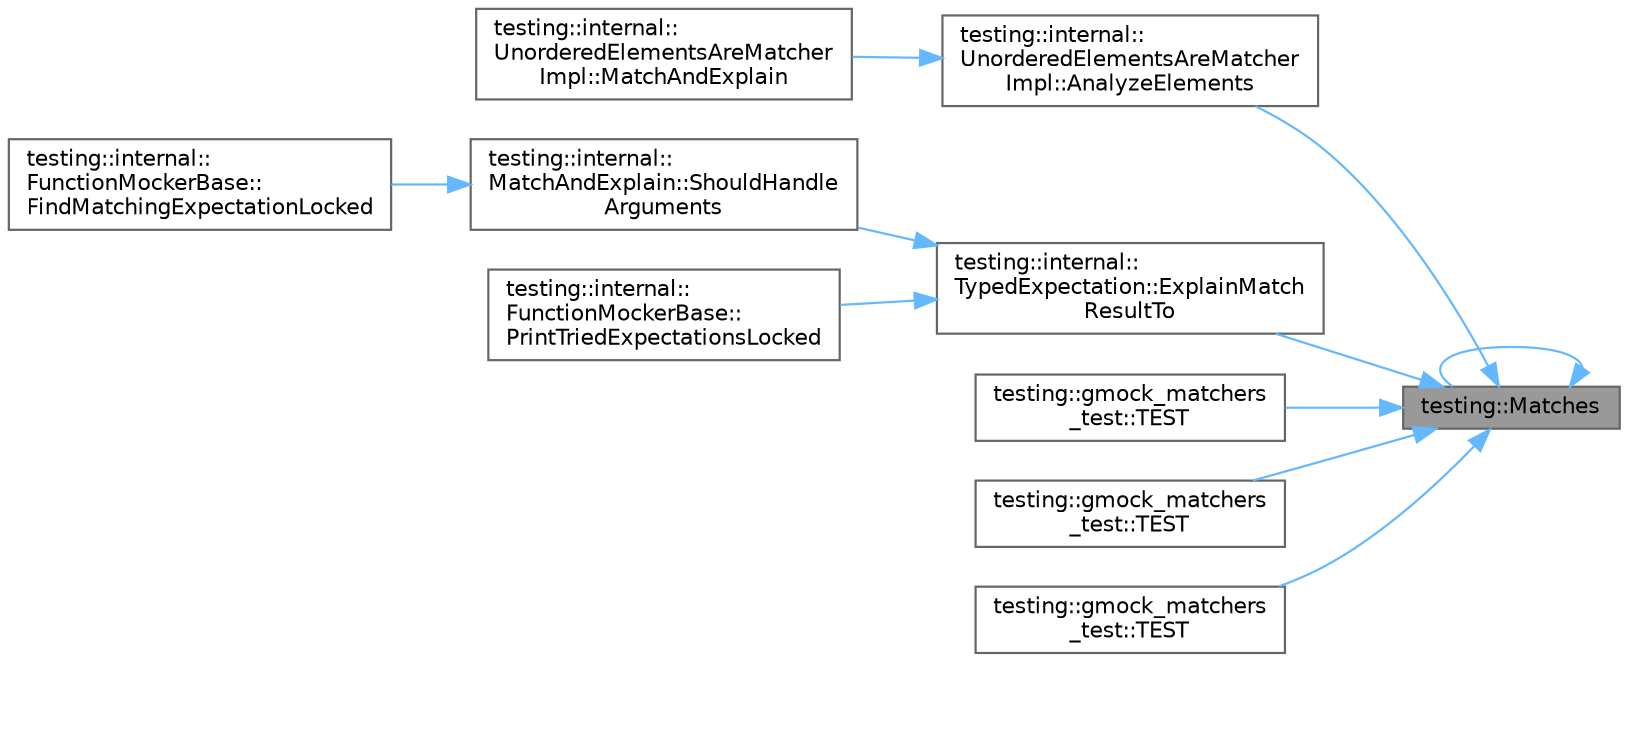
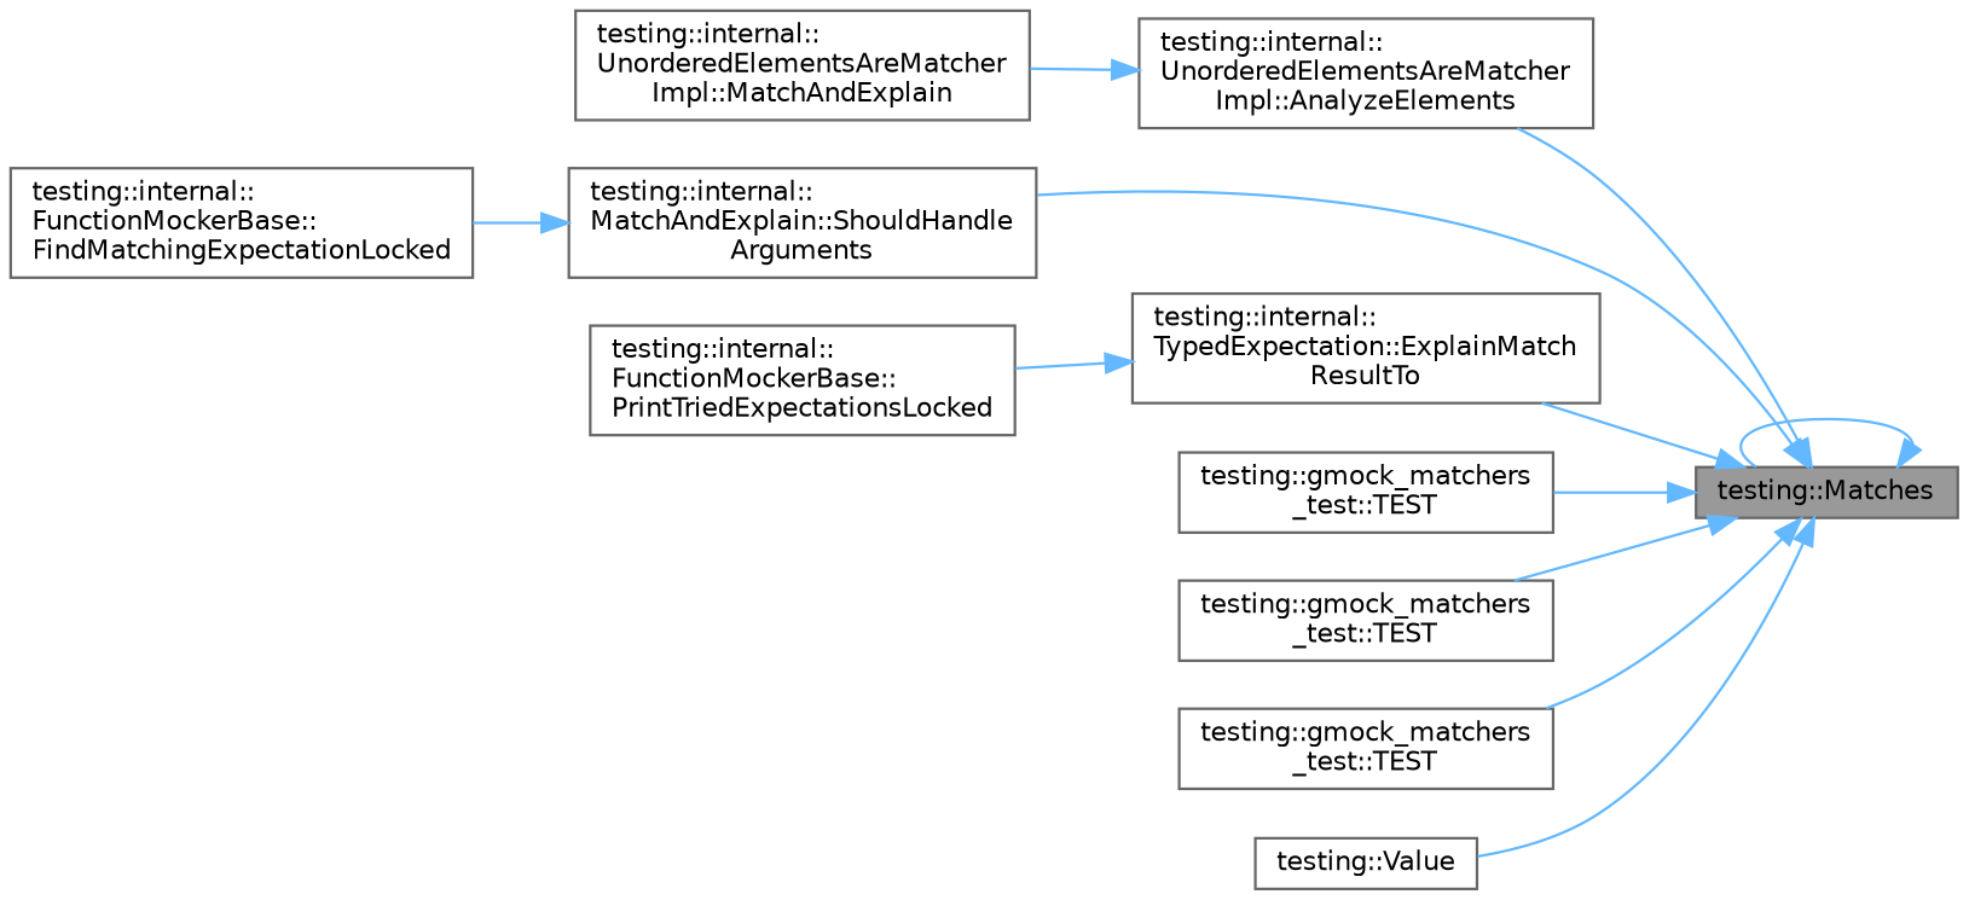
  digraph {
    rankdir=RL
    node [color=grey40 fillcolor=white fontname=Helvetica fontsize=10 shape=box style=filled]
    edge [color=steelblue1 dir=back fontname=Helvetica fontsize=10 labelfontname=Helvetica labelfontsize=10 style=solid]
    n1 [color=gray40 fillcolor=grey60 fontcolor=black height=0.2 label="testing::Matches" width=0.4]
    n2 [height=0.2 label="testing::internal::\lUnorderedElementsAreMatcher\lImpl::AnalyzeElements" width=0.4]
    n3 [height=0.2 label="testing::internal::\lTypedExpectation::ExplainMatch\lResultTo" width=0.4]
    n4 [height=0.2 label="testing::internal::\lMatchAndExplain::ShouldHandle\lArguments" width=0.4]
    n5 [height=0.2 label="testing::gmock_matchers\l_test::TEST" width=0.4]
    n6 [height=0.2 label="testing::gmock_matchers\l_test::TEST" width=0.4]
    n7 [height=0.2 label="testing::gmock_matchers\l_test::TEST" width=0.4]
+   n8 [height=0.2 label="testing::Value" width=0.4]
    n9 [height=0.2 label="testing::internal::\lUnorderedElementsAreMatcher\lImpl::MatchAndExplain" width=0.4]
    n10 [height=0.2 label="testing::internal::\lFunctionMockerBase::\lPrintTriedExpectationsLocked" width=0.4]
    n11 [height=0.2 label="testing::internal::\lFunctionMockerBase::\lFindMatchingExpectationLocked" width=0.4]
    n1 -> n1
    n1 -> n2
    n1 -> n3
-   n3 -> n4
+   n1 -> n4
    n1 -> n5
    n1 -> n6
    n1 -> n7
+   n1 -> n8
    n2 -> n9
    n3 -> n10
    n4 -> n11
  }
